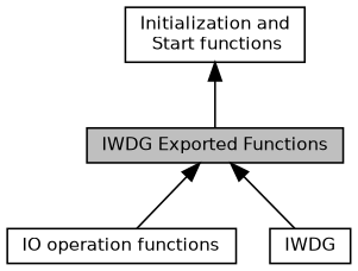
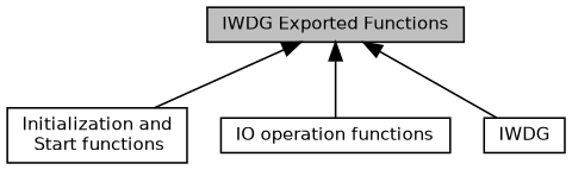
  digraph {
    rankdir=TB
    node [color=black fillcolor=white fontname=Helvetica fontsize=10 shape=box style=filled]
    edge [dir=back fontname=Helvetica fontsize=10 labelfontname=Helvetica labelfontsize=10 shape=plaintext style=solid]
    n1 [fillcolor=grey75 fontcolor=black height=0.2 label="IWDG Exported Functions" width=0.4]
    n2 [height=0.2 label="Initialization and\l Start functions" width=0.4]
    n3 [height=0.2 label="IO operation functions" width=0.4]
    n4 [height=0.2 label=IWDG width=0.4]
-   n2 -> n1
+   n1 -> n2
    n1 -> n3
    n1 -> n4
  }
